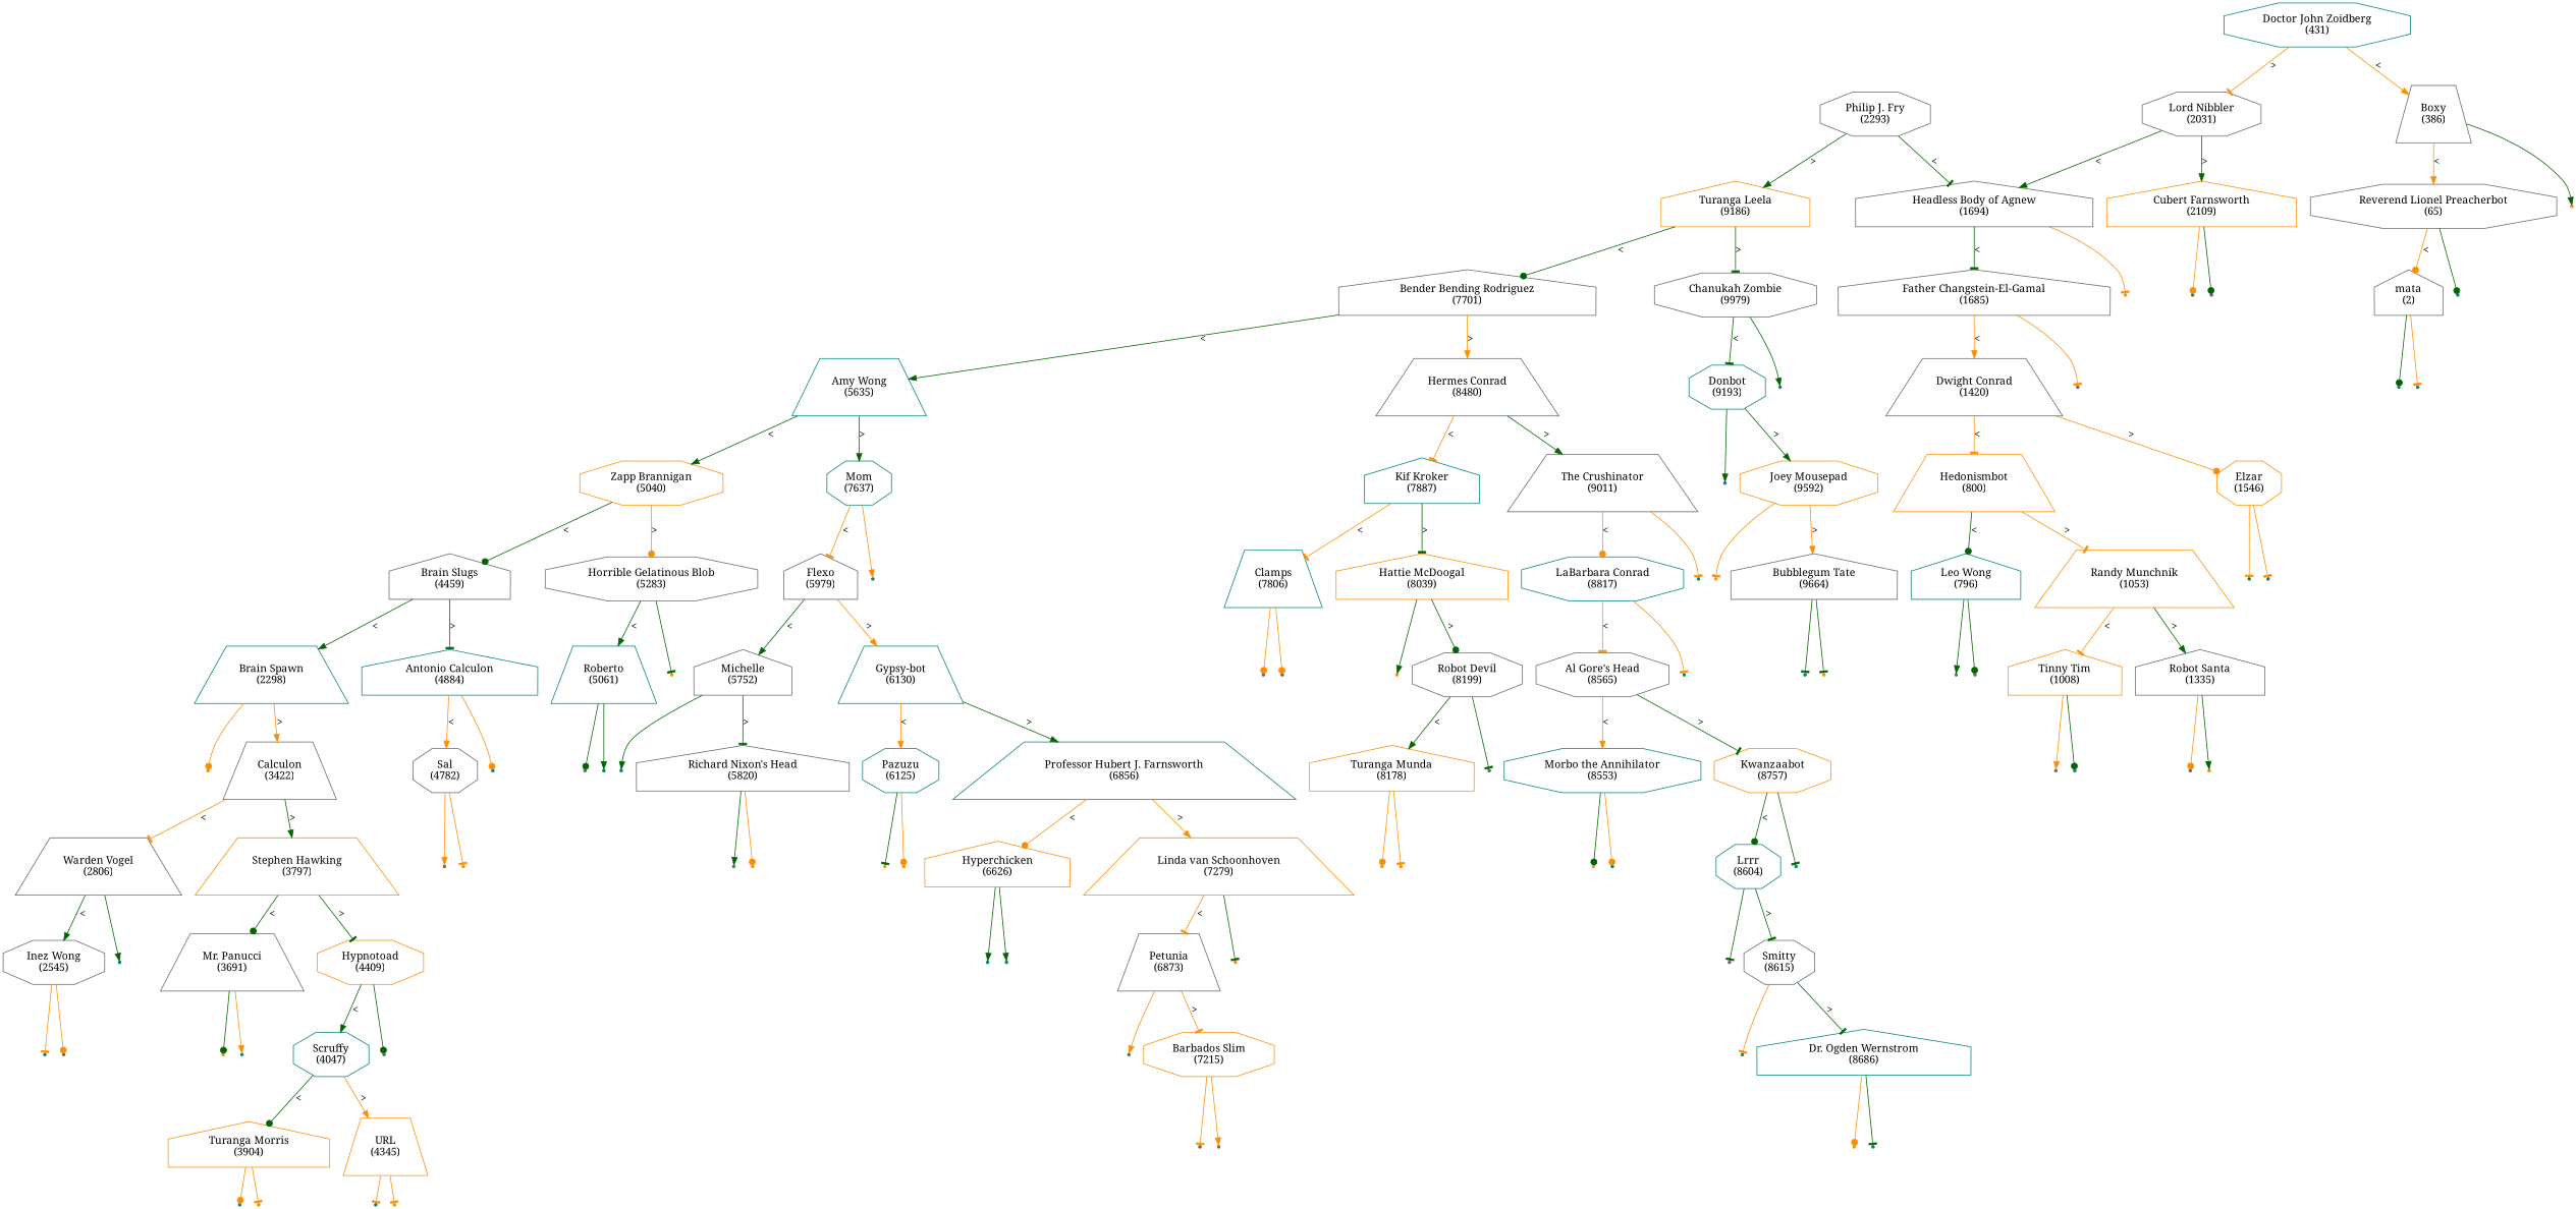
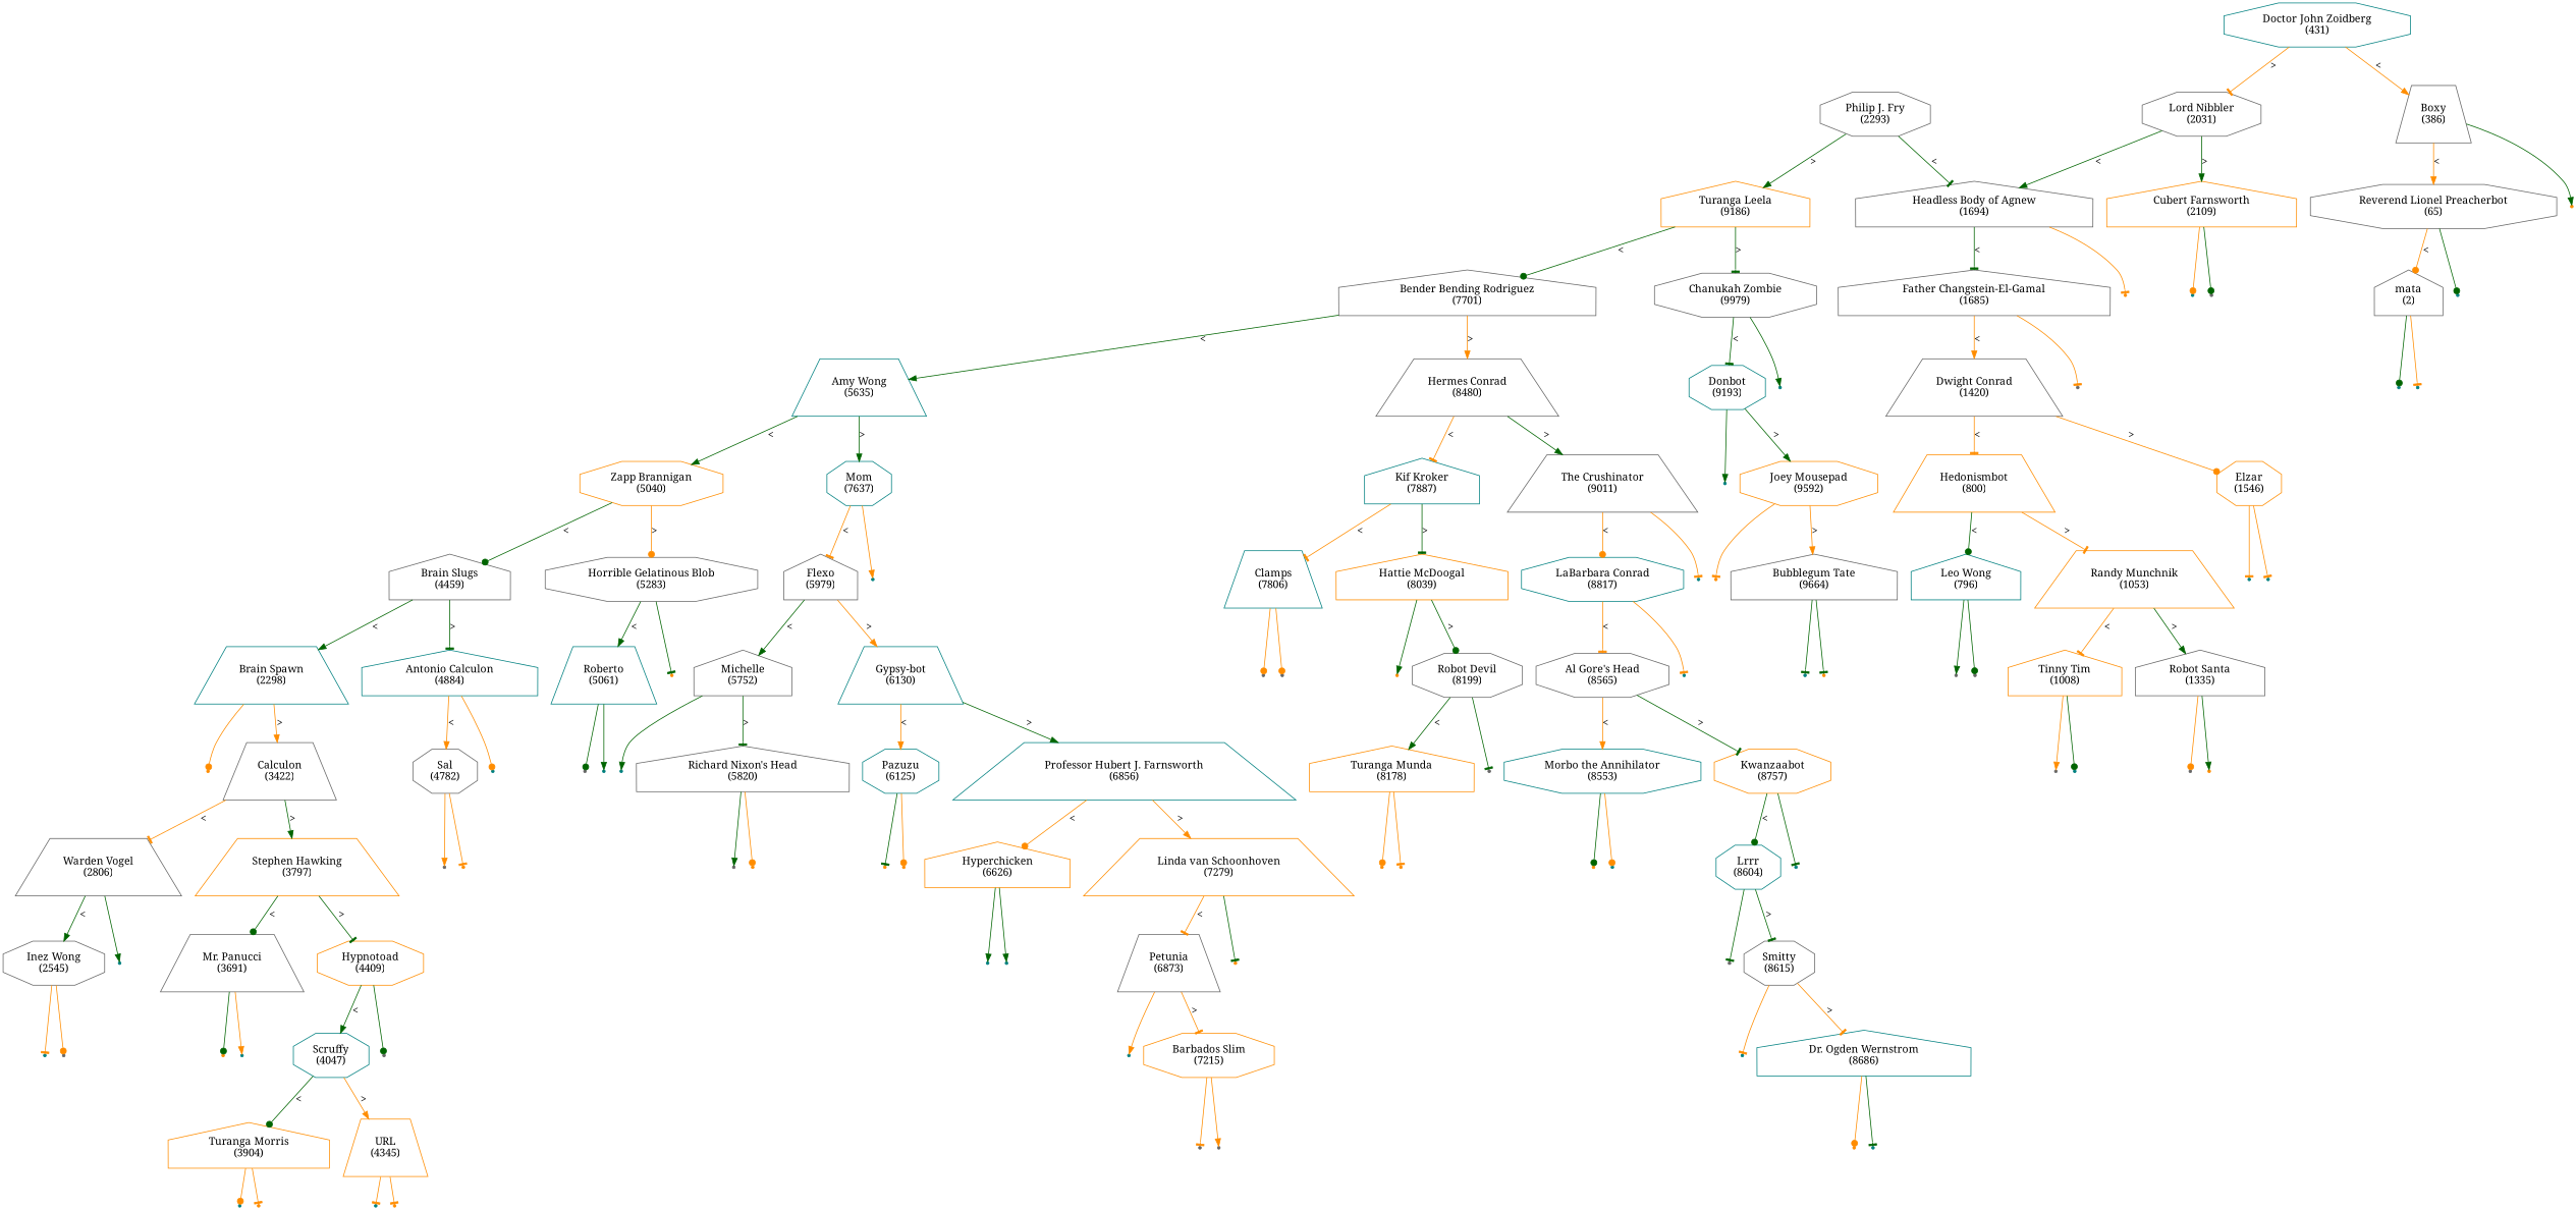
  digraph {
    fontname="Noto Serif"
    labelloc=t
    node [color=teal fontname="Noto Serif" shape=point]
    edge [arrowhead=normal color=darkgreen fontname="Noto Serif"]
    n1 [color=gray40 label="Philip J. Fry\n(2293)" shape=octagon]
    n2 [color=darkorange label="Turanga Leela\n(9186)" shape=house]
    n3 [color=gray40 label="Headless Body of Agnew\n(1694)" shape=house]
    n4 [label="Doctor John Zoidberg\n(431)" shape=octagon]
    n5 [color=gray40 label="Boxy\n(386)" shape=trapezium]
    n6 [color=gray40 label="Lord Nibbler\n(2031)" shape=octagon]
    n7 [color=gray40 label="Bender Bending Rodriguez\n(7701)" shape=house]
    n8 [color=gray40 label="Chanukah Zombie\n(9979)" shape=octagon]
    n9 [color=gray40 label="Reverend Lionel Preacherbot\n(65)" shape=octagon]
    null3 [color=darkorange]
    n11 [color=darkorange label="Cubert Farnsworth\n(2109)" shape=house]
    n12 [color=gray40 label="mata\n(2)" shape=house]
    null2
    null0
    null1
    n16 [color=gray40 label="Father Changstein-El-Gamal\n(1685)" shape=house]
    null13 [color=darkorange]
    null14
    null15 [color=gray40]
    n20 [color=gray40 label="Dwight Conrad\n(1420)" shape=trapezium]
    null12 [color=gray40]
    n22 [color=darkorange label="Hedonismbot\n(800)" shape=trapezium]
    n23 [color=darkorange label="Elzar\n(1546)" shape=octagon]
    n24 [label="Leo Wong\n(796)" shape=house]
    n25 [color=darkorange label="Randy Munchnik\n(1053)" shape=trapezium]
    null10
    null11
    null4 [color=gray40]
    null5 [color=gray40]
    n30 [color=darkorange label="Tinny Tim\n(1008)" shape=house]
    n31 [color=gray40 label="Robot Santa\n(1335)" shape=house]
    null6 [color=gray40]
    null7
    null8 [color=gray40]
    null9 [color=darkorange]
    n36 [label="Amy Wong\n(5635)" shape=trapezium]
    n37 [color=gray40 label="Hermes Conrad\n(8480)" shape=trapezium]
    n38 [label="Donbot\n(9193)" shape=octagon]
    null64
    n40 [color=darkorange label="Zapp Brannigan\n(5040)" shape=octagon]
    n41 [label="Mom\n(7637)" shape=octagon]
    n42 [label="Kif Kroker\n(7887)" shape=house]
    n43 [color=gray40 label="The Crushinator\n(9011)" shape=trapezium]
    n44 [color=gray40 label="Brain Slugs\n(4459)" shape=house]
    n45 [color=gray40 label="Horrible Gelatinous Blob\n(5283)" shape=octagon]
    n46 [color=gray40 label="Flexo\n(5979)" shape=house]
    null44
    n48 [label="Brain Spawn\n(2298)" shape=trapezium]
    n49 [label="Antonio Calculon\n(4884)" shape=house]
    n50 [label="Roberto\n(5061)" shape=trapezium]
    null32 [color=darkorange]
    null16 [color=darkorange]
    n53 [color=gray40 label="Calculon\n(3422)" shape=trapezium]
    n54 [color=gray40 label="Sal\n(4782)" shape=octagon]
    null29
    n56 [color=gray40 label="Warden Vogel\n(2806)" shape=trapezium]
    n57 [color=darkorange label="Stephen Hawking\n(3797)" shape=trapezium]
    n58 [color=gray40 label="Inez Wong\n(2545)" shape=octagon]
    null19
    n60 [color=gray40 label="Mr. Panucci\n(3691)" shape=trapezium]
    n61 [color=darkorange label="Hypnotoad\n(4409)" shape=octagon]
    null17
    null18 [color=gray40]
    null20 [color=darkorange]
    null21
    n66 [label="Scruffy\n(4047)" shape=octagon]
    null26 [color=gray40]
    n68 [color=darkorange label="Turanga Morris\n(3904)" shape=house]
    n69 [color=darkorange label="URL\n(4345)" shape=trapezium]
    null22
    null23 [color=darkorange]
    null24
    null25 [color=darkorange]
    null27 [color=gray40]
    null28 [color=darkorange]
    null30 [color=gray40]
    null31
    n78 [color=gray40 label="Michelle\n(5752)" shape=house]
    n79 [label="Gypsy-bot\n(6130)" shape=trapezium]
    null33
    n81 [color=gray40 label="Richard Nixon's Head\n(5820)" shape=house]
    n82 [label="Pazuzu\n(6125)" shape=octagon]
    n83 [label="Professor Hubert J. Farnsworth\n(6856)" shape=trapezium]
    null34 [color=gray40]
    null35 [color=darkorange]
    null36 [color=darkorange]
    null37 [color=darkorange]
    n88 [color=darkorange label="Hyperchicken\n(6626)" shape=house]
    n89 [color=darkorange label="Linda van Schoonhoven\n(7279)" shape=trapezium]
    null38
    null39
    n92 [color=gray40 label="Petunia\n(6873)" shape=trapezium]
    null43 [color=darkorange]
    null40
    n95 [color=darkorange label="Barbados Slim\n(7215)" shape=octagon]
    null41 [color=gray40]
    null42 [color=gray40]
    n98 [label="Clamps\n(7806)" shape=trapezium]
    n99 [color=darkorange label="Hattie McDoogal\n(8039)" shape=house]
    n100 [label="LaBarbara Conrad\n(8817)" shape=octagon]
    null59
    null45 [color=gray40]
    null46 [color=gray40]
    null47 [color=darkorange]
    n105 [color=gray40 label="Robot Devil\n(8199)" shape=octagon]
    n106 [color=darkorange label="Turanga Munda\n(8178)" shape=house]
    null50 [color=gray40]
    null48 [color=darkorange]
    null49 [color=darkorange]
    n110 [color=gray40 label="Al Gore's Head\n(8565)" shape=octagon]
    null58
    n112 [label="Morbo the Annihilator\n(8553)" shape=octagon]
    n113 [color=darkorange label="Kwanzaabot\n(8757)" shape=octagon]
    null51 [color=darkorange]
    null52
    n116 [label="Lrrr\n(8604)" shape=octagon]
    null57
    null53 [color=gray40]
    n119 [color=gray40 label="Smitty\n(8615)" shape=octagon]
    null54
    n121 [label="Dr. Ogden Wernstrom\n(8686)" shape=house]
    null55 [color=darkorange]
    null56
    null60
    n125 [color=darkorange label="Joey Mousepad\n(9592)" shape=octagon]
    null61 [color=darkorange]
    n127 [color=gray40 label="Bubblegum Tate\n(9664)" shape=house]
    null62
    null63 [color=darkorange]
    n1 -> n2 [label=">"]
    n1 -> n3 [arrowhead=tee label="<"]
    n2 -> n7 [arrowhead=dot label="<"]
    n2 -> n8 [arrowhead=tee label=">"]
    n3 -> n16 [arrowhead=tee label="<"]
    n3 -> null13 [arrowhead=tee color=darkorange]
    n4 -> n5 [color=darkorange label="<"]
    n4 -> n6 [arrowhead=tee color=darkorange label=">"]
    n5 -> n9 [color=darkorange label="<"]
    n5 -> null3
    n6 -> n3 [label="<"]
    n6 -> n11 [label=">"]
    n7 -> n36 [label="<"]
    n7 -> n37 [color=darkorange label=">"]
    n8 -> n38 [arrowhead=tee label="<"]
    n8 -> null64
    n9 -> n12 [arrowhead=dot color=darkorange label="<"]
    n9 -> null2 [arrowhead=dot]
    n11 -> null14 [arrowhead=dot color=darkorange]
    n11 -> null15 [arrowhead=dot]
    n12 -> null0 [arrowhead=dot]
    n12 -> null1 [arrowhead=tee color=darkorange]
    n16 -> n20 [color=darkorange label="<"]
    n16 -> null12 [arrowhead=tee color=darkorange]
    n20 -> n22 [arrowhead=tee color=darkorange label="<"]
    n20 -> n23 [arrowhead=dot color=darkorange label=">"]
    n22 -> n24 [arrowhead=dot label="<"]
    n22 -> n25 [arrowhead=tee color=darkorange label=">"]
    n23 -> null10 [arrowhead=tee color=darkorange]
    n23 -> null11 [arrowhead=tee color=darkorange]
    n24 -> null4
    n24 -> null5 [arrowhead=dot]
    n25 -> n30 [arrowhead=tee color=darkorange label="<"]
    n25 -> n31 [label=">"]
    n30 -> null6 [color=darkorange]
    n30 -> null7 [arrowhead=dot]
    n31 -> null8 [arrowhead=dot color=darkorange]
    n31 -> null9
    n36 -> n40 [label="<"]
    n36 -> n41 [label=">"]
    n37 -> n42 [arrowhead=tee color=darkorange label="<"]
    n37 -> n43 [label=">"]
    n38 -> null60
    n38 -> n125 [label=">"]
    n40 -> n44 [arrowhead=dot label="<"]
    n40 -> n45 [arrowhead=dot color=darkorange label=">"]
    n41 -> n46 [arrowhead=tee color=darkorange label="<"]
    n41 -> null44 [color=darkorange]
    n42 -> n98 [arrowhead=tee color=darkorange label="<"]
    n42 -> n99 [arrowhead=tee label=">"]
    n43 -> n100 [arrowhead=dot color=darkorange label="<"]
    n43 -> null59 [arrowhead=tee color=darkorange]
    n44 -> n48 [label="<"]
    n44 -> n49 [arrowhead=tee label=">"]
    n45 -> n50 [label="<"]
    n45 -> null32 [arrowhead=tee]
    n46 -> n78 [label="<"]
    n46 -> n79 [color=darkorange label=">"]
    n48 -> null16 [arrowhead=dot color=darkorange]
    n48 -> n53 [color=darkorange label=">"]
    n49 -> n54 [color=darkorange label="<"]
    n49 -> null29 [arrowhead=dot color=darkorange]
    n50 -> null30 [arrowhead=dot]
    n50 -> null31
    n53 -> n56 [arrowhead=tee color=darkorange label="<"]
    n53 -> n57 [label=">"]
    n54 -> null27 [color=darkorange]
    n54 -> null28 [arrowhead=tee color=darkorange]
    n56 -> n58 [label="<"]
    n56 -> null19
    n57 -> n60 [arrowhead=dot label="<"]
    n57 -> n61 [arrowhead=tee label=">"]
    n58 -> null17 [arrowhead=tee color=darkorange]
    n58 -> null18 [arrowhead=dot color=darkorange]
    n60 -> null20 [arrowhead=dot]
    n60 -> null21 [color=darkorange]
    n61 -> n66 [label="<"]
    n61 -> null26 [arrowhead=dot]
    n66 -> n68 [arrowhead=dot label="<"]
    n66 -> n69 [color=darkorange label=">"]
    n68 -> null22 [arrowhead=dot color=darkorange]
    n68 -> null23 [arrowhead=tee color=darkorange]
    n69 -> null24 [arrowhead=tee color=darkorange]
    n69 -> null25 [arrowhead=tee color=darkorange]
    n78 -> null33
    n78 -> n81 [arrowhead=tee label=">"]
    n79 -> n82 [color=darkorange label="<"]
    n79 -> n83 [label=">"]
    n81 -> null34
    n81 -> null35 [arrowhead=dot color=darkorange]
    n82 -> null36 [arrowhead=tee]
    n82 -> null37 [arrowhead=dot color=darkorange]
    n83 -> n88 [arrowhead=dot color=darkorange label="<"]
    n83 -> n89 [color=darkorange label=">"]
    n88 -> null38
    n88 -> null39
    n89 -> n92 [arrowhead=tee color=darkorange label="<"]
    n89 -> null43 [arrowhead=tee]
    n92 -> null40 [color=darkorange]
    n92 -> n95 [arrowhead=tee color=darkorange label=">"]
    n95 -> null41 [arrowhead=tee color=darkorange]
    n95 -> null42 [color=darkorange]
    n98 -> null45 [arrowhead=dot color=darkorange]
    n98 -> null46 [arrowhead=dot color=darkorange]
    n99 -> null47
    n99 -> n105 [arrowhead=dot label=">"]
    n100 -> n110 [arrowhead=tee color=darkorange label="<"]
    n100 -> null58 [arrowhead=tee color=darkorange]
    n105 -> n106 [label="<"]
    n105 -> null50 [arrowhead=tee]
    n106 -> null48 [arrowhead=dot color=darkorange]
    n106 -> null49 [arrowhead=tee color=darkorange]
    n110 -> n112 [color=darkorange label="<"]
    n110 -> n113 [arrowhead=tee label=">"]
    n112 -> null51 [arrowhead=dot]
    n112 -> null52 [arrowhead=dot color=darkorange]
    n113 -> n116 [arrowhead=dot label="<"]
    n113 -> null57 [arrowhead=tee]
    n116 -> null53 [arrowhead=tee]
    n116 -> n119 [arrowhead=tee label=">"]
    n119 -> null54 [arrowhead=tee color=darkorange]
-   n119 -> n121 [arrowhead=tee label=">"]
+   n119 -> n121 [arrowhead=tee color=darkorange label=">"]
    n121 -> null55 [arrowhead=dot color=darkorange]
    n121 -> null56 [arrowhead=tee]
    n125 -> null61 [arrowhead=tee color=darkorange]
    n125 -> n127 [color=darkorange label=">"]
    n127 -> null62 [arrowhead=tee]
    n127 -> null63 [arrowhead=tee]
  }
